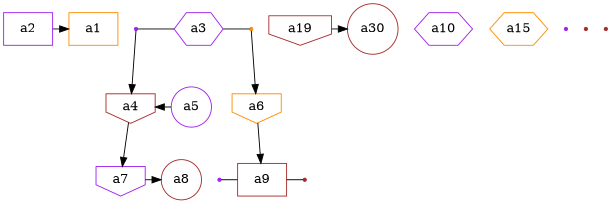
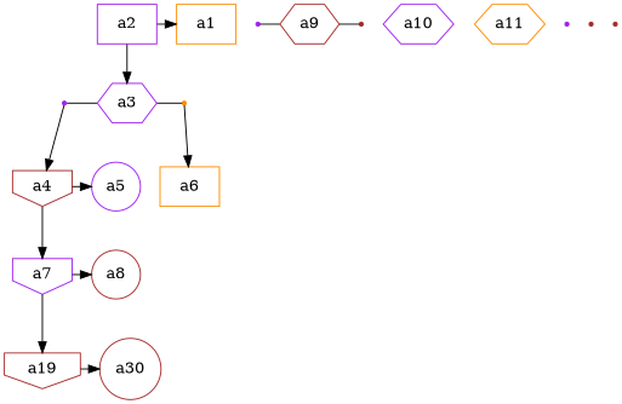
  digraph {
    rankdir=TB
    node [color=purple shape=point]
    a1 [color=darkorange shape=box]
    a2 [shape=box]
    a3 [shape=hexagon]
    p1
    p2 [color=darkorange dir=none]
    a4 [color=brown shape=invhouse]
    a5 [shape=circle]
    a7 [shape=invhouse]
    a8 [color=brown shape=circle]
    n10 [color=brown label=a19 shape=invhouse]
    a30 [color=brown shape=circle]
-   a9 [color=brown shape=box]
+   a9 [color=brown shape=hexagon]
    p3
    p4 [color=brown]
-   a6 [color=darkorange shape=invhouse]
+   a6 [color=darkorange shape=box]
    a10 [shape=hexagon]
-   a11 [color=darkorange shape=hexagon label=a15]
+   a11 [color=darkorange shape=hexagon]
    p5
    p6 [color=brown]
    p7 [color=brown]
    subgraph sub_1 {
      rank=same
      a1
      a2
    }
    subgraph sub_2 {
      rank=same
      a3
      p1
      p2
    }
    subgraph sub_3 {
      rank=same
      a4
      a5
    }
    subgraph sub_4 {
      rank=same
      a7
      a8
    }
    subgraph sub_5 {
      rank=same
      n10
      a30
    }
    subgraph sub_6 {
      rank=same
      a9
      p3
      p4
    }
    a2 -> a1
+   a2 -> a3
    a3 -> p2 [dir=none]
    p1 -> a3 [dir=none]
    p1 -> a4
    p2 -> a6
-   a5 -> a4
+   a4 -> a5
    a4 -> a7
    a7 -> a8
+   a7 -> n10
    n10 -> a30
    a9 -> p4 [dir=none]
    p3 -> a9 [dir=none]
-   a6 -> a9
  }
